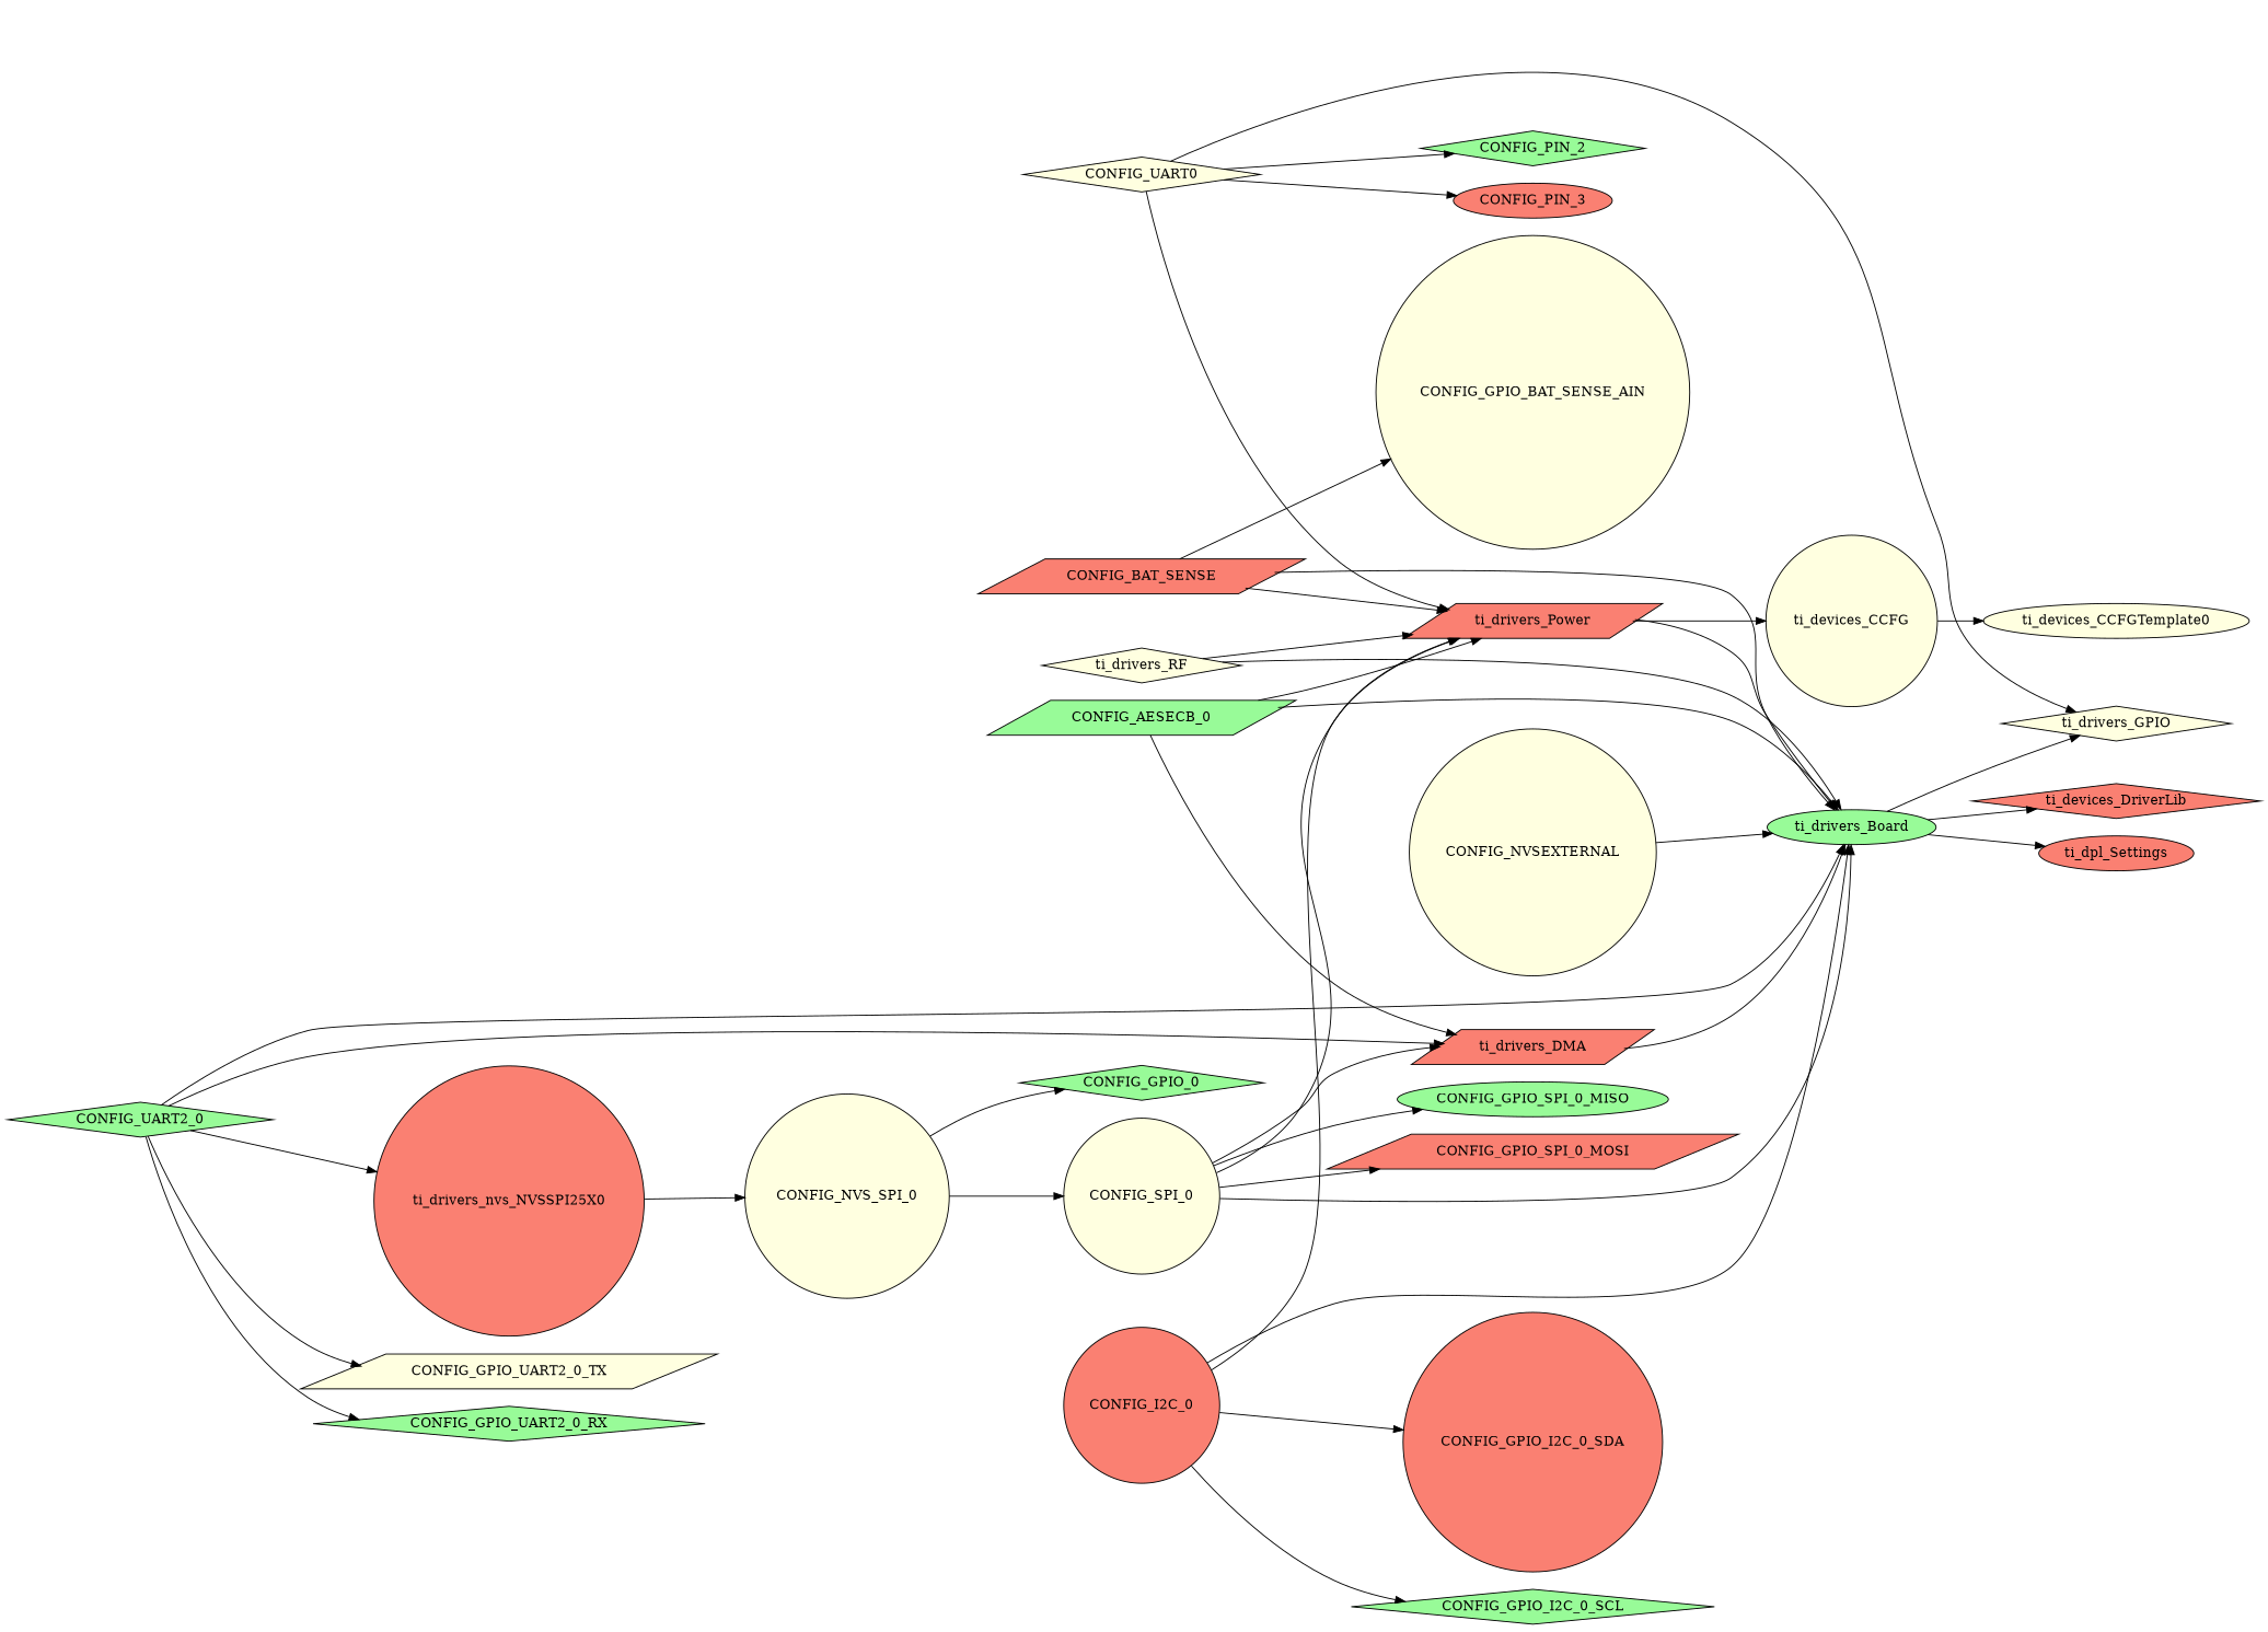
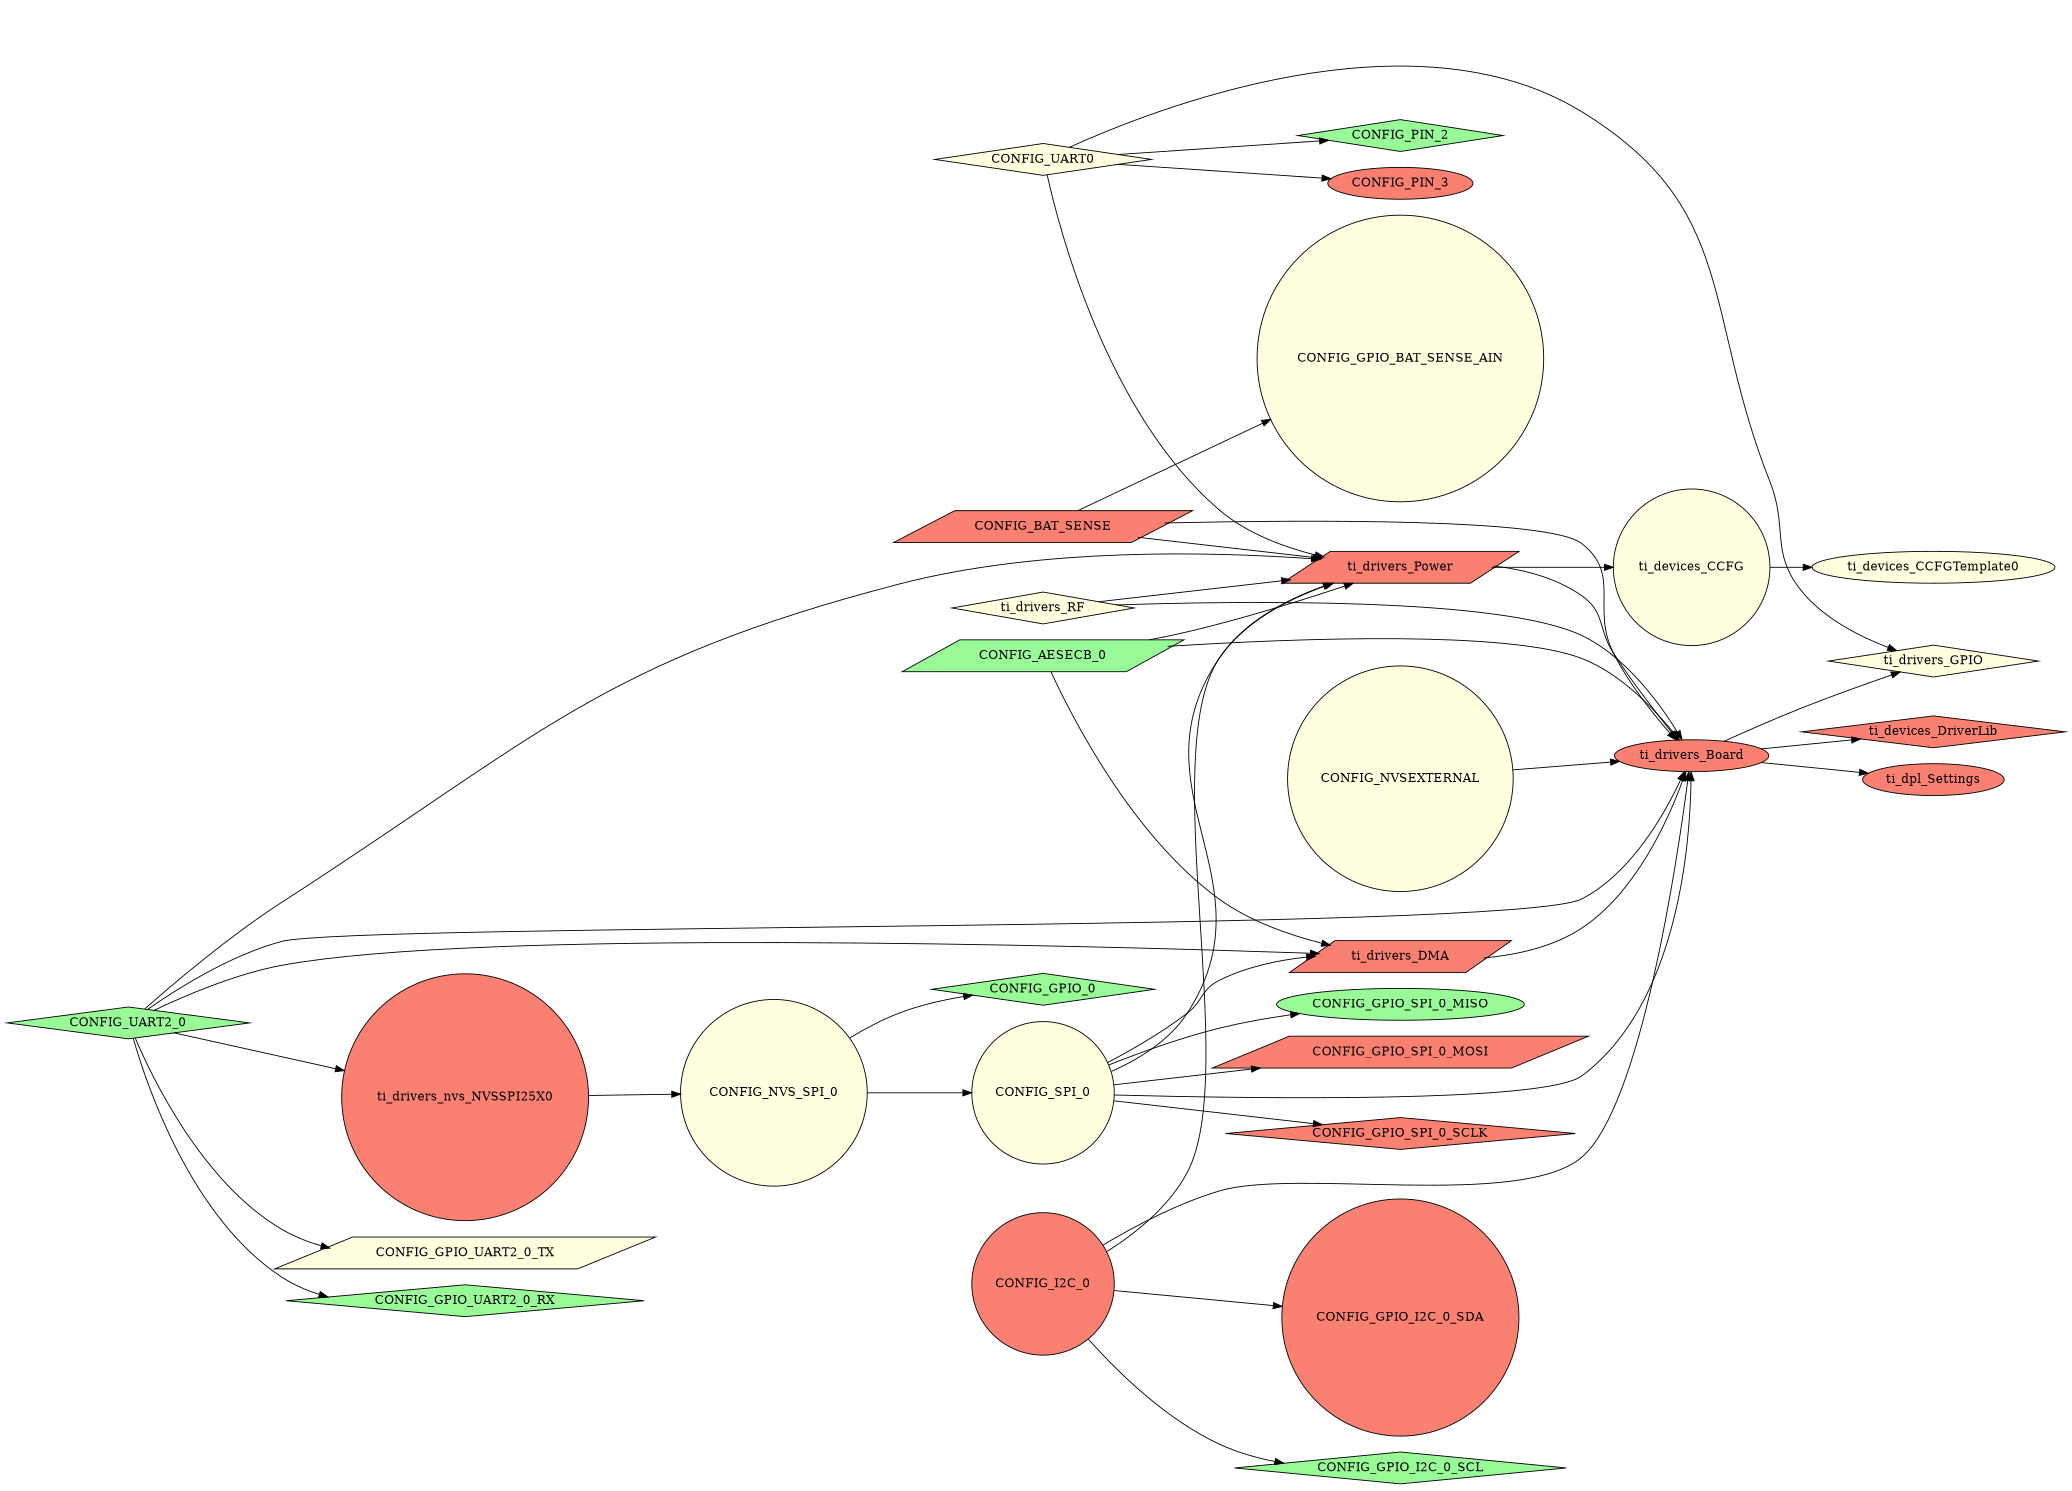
  digraph {
    rankdir=LR
    node [fillcolor=salmon shape=diamond style=filled]
    ti_devices_CCFG [fillcolor=lightyellow shape=circle]
    ti_devices_CCFGTemplate0 [fillcolor=lightyellow shape=ellipse]
    CONFIG_BAT_SENSE [shape=parallelogram]
    ti_drivers_Power [shape=parallelogram]
-   ti_drivers_Board [fillcolor=palegreen shape=ellipse]
+   ti_drivers_Board [shape=ellipse]
    CONFIG_GPIO_BAT_SENSE_AIN [fillcolor=lightyellow shape=circle]
    ti_drivers_GPIO [fillcolor=lightyellow]
    ti_devices_DriverLib
    ti_dpl_Settings [shape=ellipse]
    CONFIG_AESECB_0 [fillcolor=palegreen shape=parallelogram]
    ti_drivers_DMA [shape=parallelogram]
    CONFIG_I2C_0 [shape=circle]
    CONFIG_GPIO_I2C_0_SDA [shape=circle]
    CONFIG_GPIO_I2C_0_SCL [fillcolor=palegreen]
    CONFIG_NVSEXTERNAL [fillcolor=lightyellow shape=circle]
    ti_drivers_nvs_NVSSPI25X0 [shape=circle]
    CONFIG_NVS_SPI_0 [fillcolor=lightyellow shape=circle]
    CONFIG_SPI_0 [fillcolor=lightyellow shape=circle]
    CONFIG_GPIO_0 [fillcolor=palegreen]
    ti_drivers_RF [fillcolor=lightyellow]
+   CONFIG_GPIO_SPI_0_SCLK
    CONFIG_GPIO_SPI_0_MISO [fillcolor=palegreen shape=ellipse]
    CONFIG_GPIO_SPI_0_MOSI [shape=parallelogram]
    CONFIG_UART0 [fillcolor=lightyellow]
    CONFIG_PIN_2 [fillcolor=palegreen]
    CONFIG_PIN_3 [shape=ellipse]
    CONFIG_UART2_0 [fillcolor=palegreen]
    CONFIG_GPIO_UART2_0_TX [fillcolor=lightyellow shape=parallelogram]
    CONFIG_GPIO_UART2_0_RX [fillcolor=palegreen]
    ti_devices_CCFG -> ti_devices_CCFGTemplate0
    CONFIG_BAT_SENSE -> ti_drivers_Power
    CONFIG_BAT_SENSE -> ti_drivers_Board
    CONFIG_BAT_SENSE -> CONFIG_GPIO_BAT_SENSE_AIN
    ti_drivers_Power -> ti_devices_CCFG
    ti_drivers_Power -> ti_drivers_Board
    ti_drivers_Board -> ti_drivers_GPIO
    ti_drivers_Board -> ti_devices_DriverLib
    ti_drivers_Board -> ti_dpl_Settings
    CONFIG_AESECB_0 -> ti_drivers_Power
    CONFIG_AESECB_0 -> ti_drivers_Board
    CONFIG_AESECB_0 -> ti_drivers_DMA
    ti_drivers_DMA -> ti_drivers_Board
    CONFIG_I2C_0 -> ti_drivers_Power
    CONFIG_I2C_0 -> ti_drivers_Board
    CONFIG_I2C_0 -> CONFIG_GPIO_I2C_0_SDA
    CONFIG_I2C_0 -> CONFIG_GPIO_I2C_0_SCL
    CONFIG_NVSEXTERNAL -> ti_drivers_Board
    ti_drivers_nvs_NVSSPI25X0 -> CONFIG_NVS_SPI_0
    CONFIG_NVS_SPI_0 -> CONFIG_SPI_0
    CONFIG_NVS_SPI_0 -> CONFIG_GPIO_0
    CONFIG_SPI_0 -> ti_drivers_Power
    CONFIG_SPI_0 -> ti_drivers_Board
    CONFIG_SPI_0 -> ti_drivers_DMA
+   CONFIG_SPI_0 -> CONFIG_GPIO_SPI_0_SCLK
    CONFIG_SPI_0 -> CONFIG_GPIO_SPI_0_MISO
    CONFIG_SPI_0 -> CONFIG_GPIO_SPI_0_MOSI
    ti_drivers_RF -> ti_drivers_Power
    ti_drivers_RF -> ti_drivers_Board
    CONFIG_UART0 -> ti_drivers_Power
    CONFIG_UART0 -> ti_drivers_GPIO
    CONFIG_UART0 -> CONFIG_PIN_2
    CONFIG_UART0 -> CONFIG_PIN_3
+   CONFIG_UART2_0 -> ti_drivers_Power
    CONFIG_UART2_0 -> ti_drivers_Board
    CONFIG_UART2_0 -> ti_drivers_DMA
    CONFIG_UART2_0 -> ti_drivers_nvs_NVSSPI25X0
    CONFIG_UART2_0 -> CONFIG_GPIO_UART2_0_TX
    CONFIG_UART2_0 -> CONFIG_GPIO_UART2_0_RX
  }
